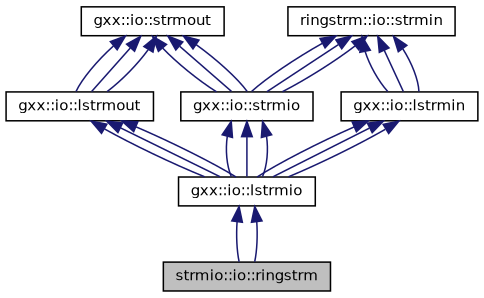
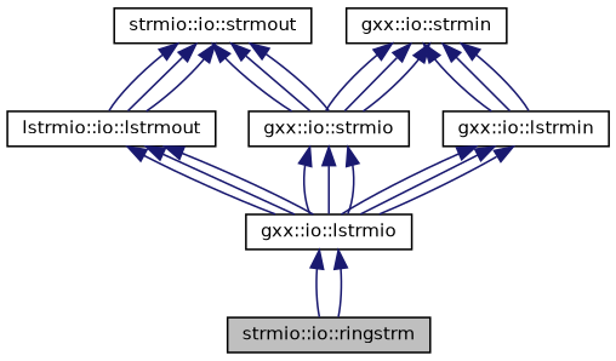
  digraph {
    node [color=black fillcolor=white fontname=Helvetica fontsize=10 shape=record style=filled]
    edge [color=midnightblue dir=back fontname=Helvetica fontsize=10 labelfontname=Helvetica labelfontsize=10 style=solid]
    n1 [fillcolor=grey75 fontcolor=black height=0.2 label="strmio::io::ringstrm" width=0.4]
    n2 [height=0.2 label="gxx::io::lstrmio" width=0.4]
    n3 [height=0.2 label="gxx::io::strmio" width=0.4]
-   n4 [height=0.2 label="gxx::io::strmout" width=0.4]
-   n5 [height=0.2 label="gxx::io::lstrmout" width=0.4]
-   n6 [height=0.2 label="ringstrm::io::strmin" width=0.4]
+   n4 [height=0.2 label="strmio::io::strmout" width=0.4]
+   n5 [height=0.2 label="lstrmio::io::lstrmout" width=0.4]
+   n6 [height=0.2 label="gxx::io::strmin" width=0.4]
    n7 [height=0.2 label="gxx::io::lstrmin" width=0.4]
    n2 -> n1
    n2 -> n1
    n3 -> n2
    n3 -> n2
    n3 -> n2
    n4 -> n3
    n4 -> n3
    n4 -> n3
    n4 -> n5
    n4 -> n5
    n4 -> n5
    n5 -> n2
    n5 -> n2
    n5 -> n2
    n6 -> n3
    n6 -> n3
    n6 -> n3
    n6 -> n7
    n6 -> n7
    n6 -> n7
    n7 -> n2
    n7 -> n2
    n7 -> n2
  }
